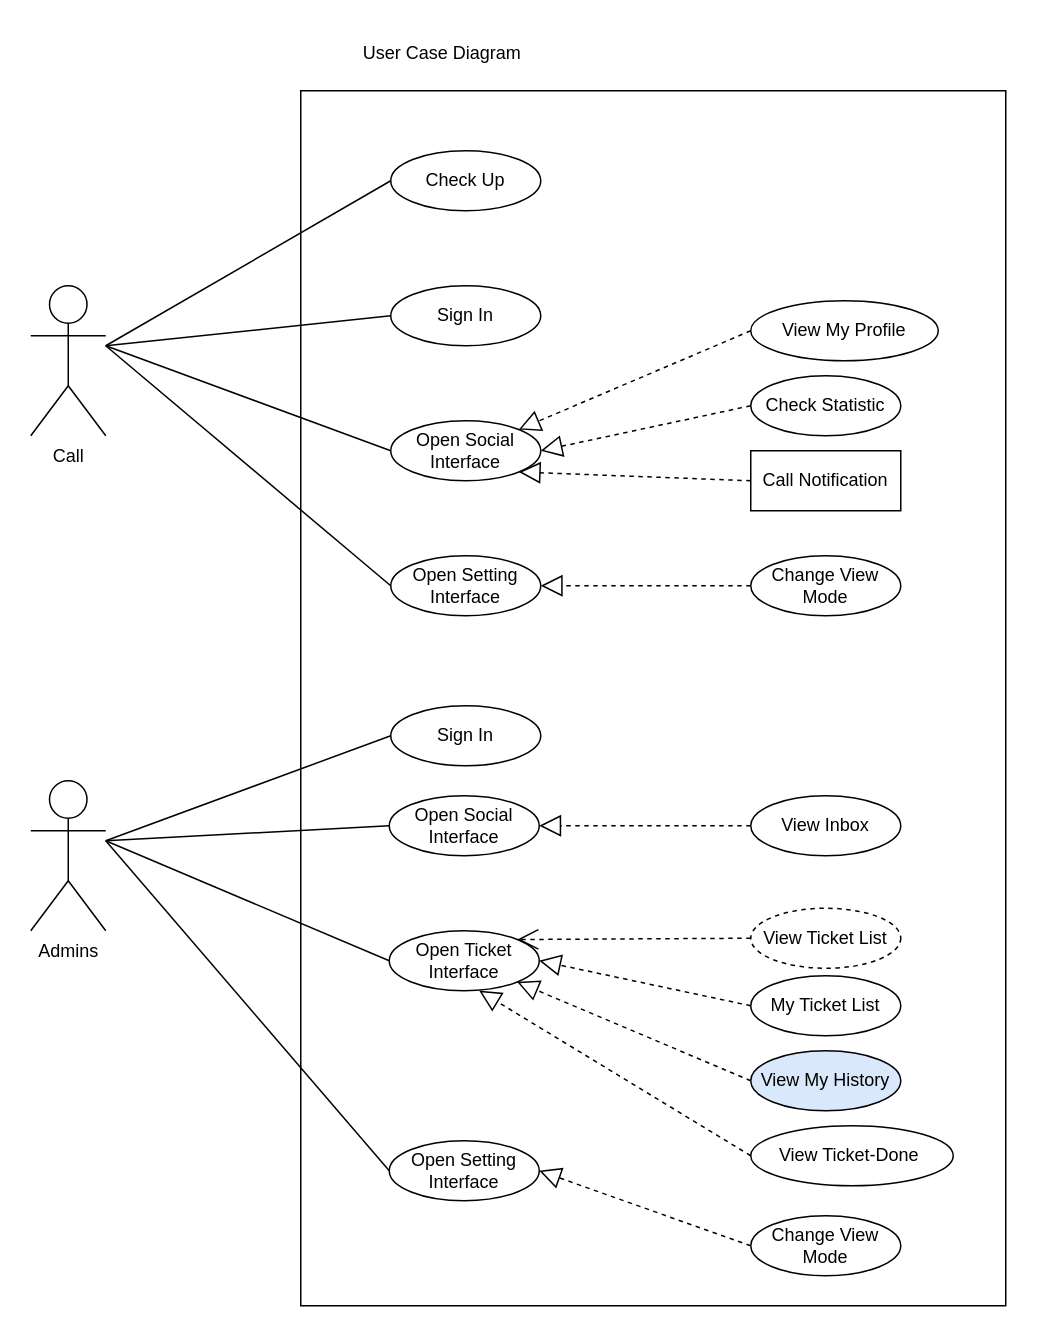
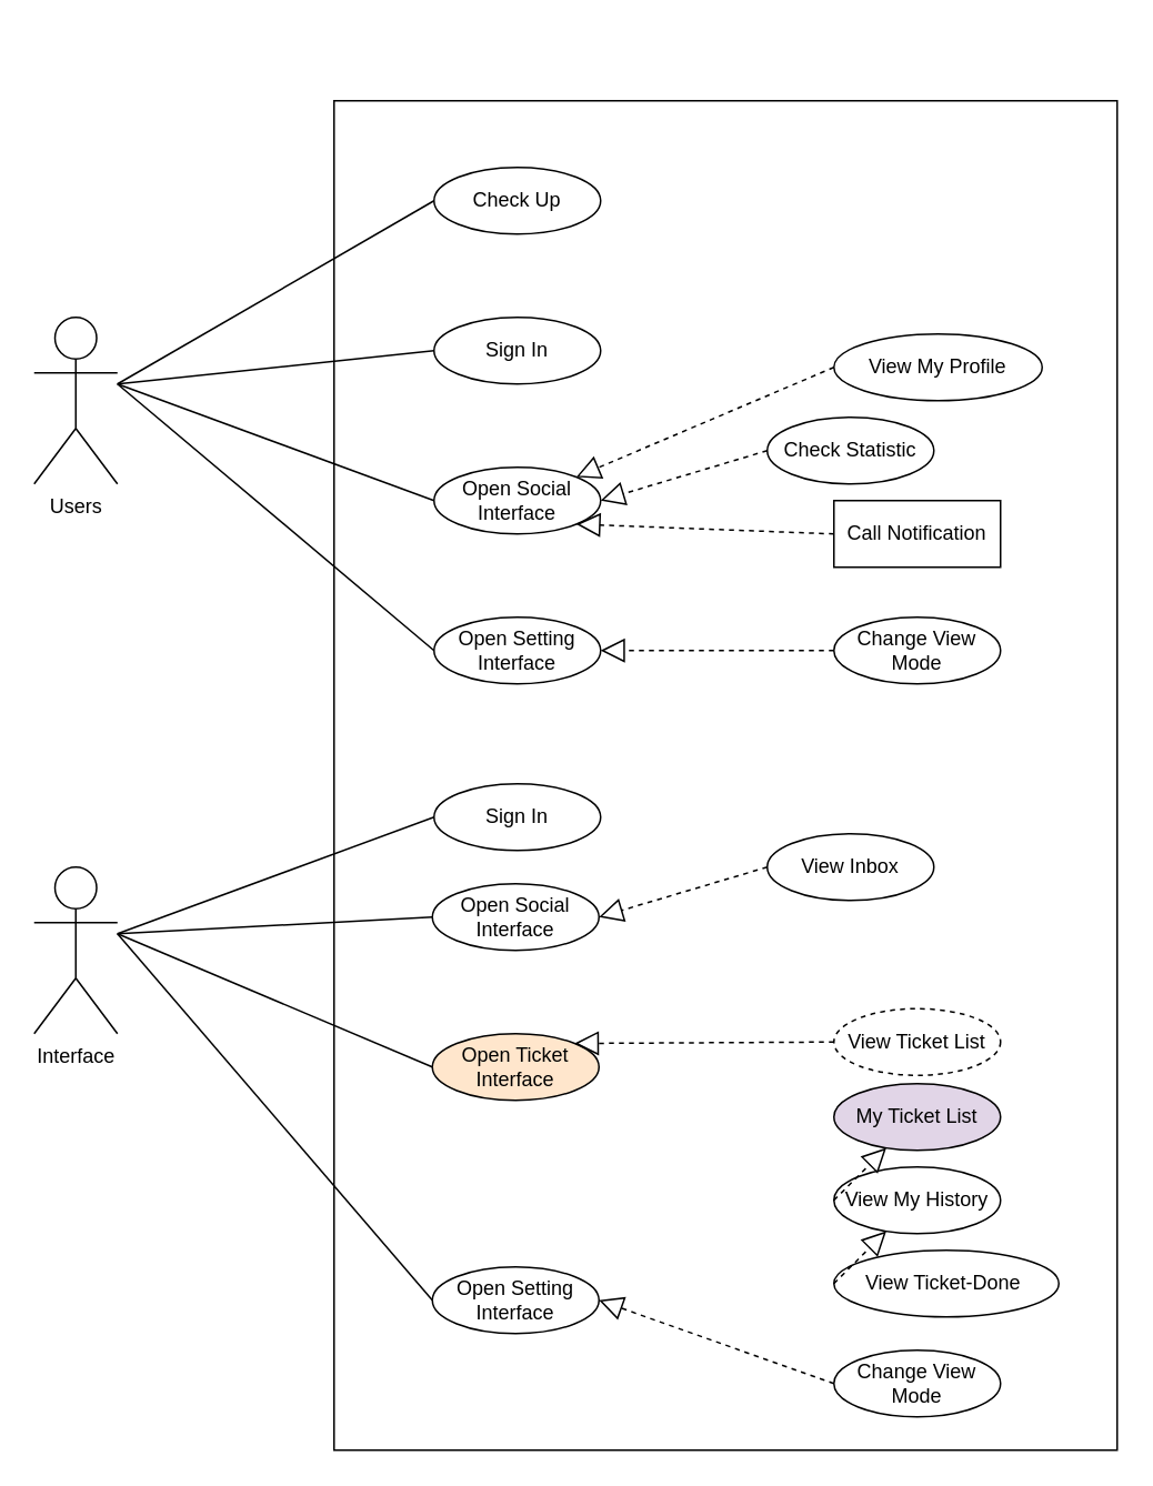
  <mxCell id="0" />
  <mxCell id="1" parent="0" />
  <mxCell id="2" value="" style="rounded=0;whiteSpace=wrap;html=1;hachureGap=4;fontFamily=Architects Daughter;fontSource=https%3A%2F%2Ffonts.googleapis.com%2Fcss%3Ffamily%3DArchitects%2BDaughter;labelBackgroundColor=none;" vertex="1" parent="1"><mxGeometry x="200" y="60" width="470" height="810" as="geometry" /></mxCell>
- <mxCell id="3" value="Call" style="shape=umlActor;verticalLabelPosition=bottom;verticalAlign=top;html=1;" vertex="1" parent="1"><mxGeometry x="20" y="190" width="50" height="100" as="geometry" /></mxCell>
- <mxCell id="4" value="Admins" style="shape=umlActor;verticalLabelPosition=bottom;verticalAlign=top;html=1;" vertex="1" parent="1"><mxGeometry x="20" y="520" width="50" height="100" as="geometry" /></mxCell>
+ <mxCell id="3" value="Users" style="shape=umlActor;verticalLabelPosition=bottom;verticalAlign=top;html=1;" vertex="1" parent="1"><mxGeometry x="20" y="190" width="50" height="100" as="geometry" /></mxCell>
+ <mxCell id="4" value="Interface" style="shape=umlActor;verticalLabelPosition=bottom;verticalAlign=top;html=1;" vertex="1" parent="1"><mxGeometry x="20" y="520" width="50" height="100" as="geometry" /></mxCell>
  <mxCell id="5" value="Check Up" style="ellipse;whiteSpace=wrap;html=1;" vertex="1" parent="1"><mxGeometry x="260" y="100" width="100" height="40" as="geometry" /></mxCell>
  <mxCell id="6" value="Sign In" style="ellipse;whiteSpace=wrap;html=1;" vertex="1" parent="1"><mxGeometry x="260" y="190" width="100" height="40" as="geometry" /></mxCell>
- <mxCell id="7" value="Open Ticket Interface" style="ellipse;whiteSpace=wrap;html=1;" vertex="1" parent="1"><mxGeometry x="259" y="620" width="100" height="40" as="geometry" /></mxCell>
+ <mxCell id="7" value="Open Ticket Interface" style="ellipse;whiteSpace=wrap;html=1;fillColor=#ffe6cc;" vertex="1" parent="1"><mxGeometry x="259" y="620" width="100" height="40" as="geometry" /></mxCell>
  <mxCell id="8" value="Open Setting Interface" style="ellipse;whiteSpace=wrap;html=1;" vertex="1" parent="1"><mxGeometry x="259" y="760" width="100" height="40" as="geometry" /></mxCell>
  <mxCell id="9" value="Open Setting Interface" style="ellipse;whiteSpace=wrap;html=1;" vertex="1" parent="1"><mxGeometry x="260" y="370" width="100" height="40" as="geometry" /></mxCell>
  <mxCell id="10" value="Sign In" style="ellipse;whiteSpace=wrap;html=1;" vertex="1" parent="1"><mxGeometry x="260" y="470" width="100" height="40" as="geometry" /></mxCell>
  <mxCell id="11" value="Open Social Interface" style="ellipse;whiteSpace=wrap;html=1;" vertex="1" parent="1"><mxGeometry x="260" y="280" width="100" height="40" as="geometry" /></mxCell>
  <mxCell id="12" value="Change View Mode" style="ellipse;whiteSpace=wrap;html=1;" vertex="1" parent="1"><mxGeometry x="500" y="370" width="100" height="40" as="geometry" /></mxCell>
  <mxCell id="13" value="View My Profile" style="ellipse;whiteSpace=wrap;html=1;" vertex="1" parent="1"><mxGeometry x="500" y="200" width="125" height="40" as="geometry" /></mxCell>
- <mxCell id="14" value="Check Statistic" style="ellipse;whiteSpace=wrap;html=1;" vertex="1" parent="1"><mxGeometry x="500" y="250" width="100" height="40" as="geometry" /></mxCell>
+ <mxCell id="14" value="Check Statistic" style="ellipse;whiteSpace=wrap;html=1;" vertex="1" parent="1"><mxGeometry x="460" y="250" width="100" height="40" as="geometry" /></mxCell>
  <mxCell id="15" value="Change View Mode" style="ellipse;whiteSpace=wrap;html=1;" vertex="1" parent="1"><mxGeometry x="500" y="810" width="100" height="40" as="geometry" /></mxCell>
  <mxCell id="16" value="Open Social Interface" style="ellipse;whiteSpace=wrap;html=1;" vertex="1" parent="1"><mxGeometry x="259" y="530" width="100" height="40" as="geometry" /></mxCell>
- <mxCell id="17" value="View Inbox" style="ellipse;whiteSpace=wrap;html=1;" vertex="1" parent="1"><mxGeometry x="500" y="530" width="100" height="40" as="geometry" /></mxCell>
+ <mxCell id="17" value="View Inbox" style="ellipse;whiteSpace=wrap;html=1;" vertex="1" parent="1"><mxGeometry x="460" y="500" width="100" height="40" as="geometry" /></mxCell>
  <mxCell id="18" value="View Ticket List" style="ellipse;whiteSpace=wrap;html=1;dashed=1;" vertex="1" parent="1"><mxGeometry x="500" y="605" width="100" height="40" as="geometry" /></mxCell>
- <mxCell id="19" value="My Ticket List" style="ellipse;whiteSpace=wrap;html=1;" vertex="1" parent="1"><mxGeometry x="500" y="650" width="100" height="40" as="geometry" /></mxCell>
- <mxCell id="20" value="View My History" style="ellipse;whiteSpace=wrap;html=1;fillColor=#dae8fc;" vertex="1" parent="1"><mxGeometry x="500" y="700" width="100" height="40" as="geometry" /></mxCell>
+ <mxCell id="19" value="My Ticket List" style="ellipse;whiteSpace=wrap;html=1;fillColor=#e1d5e7;" vertex="1" parent="1"><mxGeometry x="500" y="650" width="100" height="40" as="geometry" /></mxCell>
+ <mxCell id="20" value="View My History" style="ellipse;whiteSpace=wrap;html=1;" vertex="1" parent="1"><mxGeometry x="500" y="700" width="100" height="40" as="geometry" /></mxCell>
  <mxCell id="21" value="View Ticket-Done&amp;nbsp;" style="ellipse;whiteSpace=wrap;html=1;" vertex="1" parent="1"><mxGeometry x="500" y="750" width="135" height="40" as="geometry" /></mxCell>
  <mxCell id="22" value="" style="endArrow=none;html=1;rounded=0;entryX=0;entryY=0.5;entryDx=0;entryDy=0;" edge="1" parent="1" target="5"><mxGeometry width="50" height="50" relative="1" as="geometry"><mxPoint x="70" y="230" as="sourcePoint" /><mxPoint x="320" y="270" as="targetPoint" /></mxGeometry></mxCell>
  <mxCell id="23" value="" style="endArrow=none;html=1;rounded=0;entryX=0;entryY=0.5;entryDx=0;entryDy=0;" edge="1" parent="1" target="6"><mxGeometry width="50" height="50" relative="1" as="geometry"><mxPoint x="70" y="230" as="sourcePoint" /><mxPoint x="320" y="270" as="targetPoint" /></mxGeometry></mxCell>
  <mxCell id="24" value="" style="endArrow=none;html=1;rounded=0;entryX=0;entryY=0.5;entryDx=0;entryDy=0;" edge="1" parent="1" target="11"><mxGeometry width="50" height="50" relative="1" as="geometry"><mxPoint x="70" y="230" as="sourcePoint" /><mxPoint x="320" y="270" as="targetPoint" /></mxGeometry></mxCell>
  <mxCell id="25" value="" style="endArrow=none;html=1;rounded=0;entryX=0;entryY=0.5;entryDx=0;entryDy=0;" edge="1" parent="1" target="9"><mxGeometry width="50" height="50" relative="1" as="geometry"><mxPoint x="70" y="230" as="sourcePoint" /><mxPoint x="320" y="270" as="targetPoint" /></mxGeometry></mxCell>
  <mxCell id="26" value="" style="endArrow=block;dashed=1;endFill=0;endSize=12;html=1;rounded=0;exitX=0;exitY=0.5;exitDx=0;exitDy=0;entryX=1;entryY=0;entryDx=0;entryDy=0;" edge="1" parent="1" source="13" target="11"><mxGeometry width="160" relative="1" as="geometry"><mxPoint x="210" y="300" as="sourcePoint" /><mxPoint x="370" y="300" as="targetPoint" /></mxGeometry></mxCell>
  <mxCell id="27" value="" style="endArrow=block;dashed=1;endFill=0;endSize=12;html=1;rounded=0;exitX=0;exitY=0.5;exitDx=0;exitDy=0;" edge="1" parent="1" source="14"><mxGeometry width="160" relative="1" as="geometry"><mxPoint x="210" y="300" as="sourcePoint" /><mxPoint x="360" y="300" as="targetPoint" /></mxGeometry></mxCell>
  <mxCell id="28" value="" style="endArrow=block;dashed=1;endFill=0;endSize=12;html=1;rounded=0;exitX=0;exitY=0.5;exitDx=0;exitDy=0;entryX=1;entryY=0.5;entryDx=0;entryDy=0;" edge="1" parent="1" source="12" target="9"><mxGeometry width="160" relative="1" as="geometry"><mxPoint x="210" y="300" as="sourcePoint" /><mxPoint x="370" y="300" as="targetPoint" /></mxGeometry></mxCell>
  <mxCell id="29" value="" style="endArrow=none;html=1;rounded=0;entryX=0;entryY=0.5;entryDx=0;entryDy=0;" edge="1" parent="1" target="10"><mxGeometry width="50" height="50" relative="1" as="geometry"><mxPoint x="70" y="560" as="sourcePoint" /><mxPoint x="320" y="670" as="targetPoint" /></mxGeometry></mxCell>
  <mxCell id="30" value="" style="endArrow=none;html=1;rounded=0;entryX=0;entryY=0.5;entryDx=0;entryDy=0;" edge="1" parent="1" target="16"><mxGeometry width="50" height="50" relative="1" as="geometry"><mxPoint x="70" y="560" as="sourcePoint" /><mxPoint x="320" y="670" as="targetPoint" /></mxGeometry></mxCell>
  <mxCell id="31" value="" style="endArrow=none;html=1;rounded=0;entryX=0;entryY=0.5;entryDx=0;entryDy=0;" edge="1" parent="1" target="7"><mxGeometry width="50" height="50" relative="1" as="geometry"><mxPoint x="70" y="560" as="sourcePoint" /><mxPoint x="320" y="670" as="targetPoint" /></mxGeometry></mxCell>
  <mxCell id="32" value="" style="endArrow=none;html=1;rounded=0;entryX=0;entryY=0.5;entryDx=0;entryDy=0;" edge="1" parent="1" target="8"><mxGeometry width="50" height="50" relative="1" as="geometry"><mxPoint x="70" y="560" as="sourcePoint" /><mxPoint x="320" y="670" as="targetPoint" /></mxGeometry></mxCell>
  <mxCell id="33" value="" style="endArrow=block;dashed=1;endFill=0;endSize=12;html=1;rounded=0;exitX=0;exitY=0.5;exitDx=0;exitDy=0;entryX=1;entryY=0.5;entryDx=0;entryDy=0;" edge="1" parent="1" source="17" target="16"><mxGeometry width="160" relative="1" as="geometry"><mxPoint x="210" y="700" as="sourcePoint" /><mxPoint x="370" y="700" as="targetPoint" /></mxGeometry></mxCell>
- <mxCell id="34" value="" style="endArrow=open;dashed=1;endFill=0;endSize=12;html=1;rounded=0;entryX=1;entryY=0;entryDx=0;entryDy=0;exitX=0;exitY=0.5;exitDx=0;exitDy=0;" edge="1" parent="1" source="18" target="7"><mxGeometry width="160" relative="1" as="geometry"><mxPoint x="210" y="700" as="sourcePoint" /><mxPoint x="370" y="700" as="targetPoint" /></mxGeometry></mxCell>
- <mxCell id="35" value="" style="endArrow=block;dashed=1;endFill=0;endSize=12;html=1;rounded=0;exitX=0;exitY=0.5;exitDx=0;exitDy=0;entryX=1;entryY=0.5;entryDx=0;entryDy=0;" edge="1" parent="1" source="19" target="7"><mxGeometry width="160" relative="1" as="geometry"><mxPoint x="210" y="700" as="sourcePoint" /><mxPoint x="370" y="700" as="targetPoint" /></mxGeometry></mxCell>
- <mxCell id="36" value="" style="endArrow=block;dashed=1;endFill=0;endSize=12;html=1;rounded=0;exitX=0;exitY=0.5;exitDx=0;exitDy=0;entryX=1;entryY=1;entryDx=0;entryDy=0;" edge="1" parent="1" source="20" target="7"><mxGeometry width="160" relative="1" as="geometry"><mxPoint x="210" y="700" as="sourcePoint" /><mxPoint x="370" y="700" as="targetPoint" /></mxGeometry></mxCell>
- <mxCell id="37" value="" style="endArrow=block;dashed=1;endFill=0;endSize=12;html=1;rounded=0;exitX=0;exitY=0.5;exitDx=0;exitDy=0;entryX=0.6;entryY=1;entryDx=0;entryDy=0;entryPerimeter=0;" edge="1" parent="1" source="21" target="7"><mxGeometry width="160" relative="1" as="geometry"><mxPoint x="210" y="700" as="sourcePoint" /><mxPoint x="370" y="700" as="targetPoint" /></mxGeometry></mxCell>
+ <mxCell id="34" value="" style="endArrow=block;dashed=1;endFill=0;endSize=12;html=1;rounded=0;entryX=1;entryY=0;entryDx=0;entryDy=0;exitX=0;exitY=0.5;exitDx=0;exitDy=0;" edge="1" parent="1" source="18" target="7"><mxGeometry width="160" relative="1" as="geometry"><mxPoint x="210" y="700" as="sourcePoint" /><mxPoint x="370" y="700" as="targetPoint" /></mxGeometry></mxCell>
+ <mxCell id="36" value="" style="endArrow=block;dashed=1;endFill=0;endSize=12;html=1;rounded=0;exitX=0;exitY=0.5;exitDx=0;exitDy=0;" edge="1" parent="1" source="20" target="19"><mxGeometry width="160" relative="1" as="geometry"><mxPoint x="210" y="700" as="sourcePoint" /><mxPoint x="370" y="700" as="targetPoint" /></mxGeometry></mxCell>
+ <mxCell id="37" value="" style="endArrow=block;dashed=1;endFill=0;endSize=12;html=1;rounded=0;exitX=0;exitY=0.5;exitDx=0;exitDy=0;" edge="1" parent="1" source="21" target="20"><mxGeometry width="160" relative="1" as="geometry"><mxPoint x="210" y="700" as="sourcePoint" /><mxPoint x="370" y="700" as="targetPoint" /></mxGeometry></mxCell>
  <mxCell id="38" value="" style="endArrow=block;dashed=1;endFill=0;endSize=12;html=1;rounded=0;exitX=0;exitY=0.5;exitDx=0;exitDy=0;entryX=1;entryY=0.5;entryDx=0;entryDy=0;" edge="1" parent="1" source="15" target="8"><mxGeometry width="160" relative="1" as="geometry"><mxPoint x="210" y="700" as="sourcePoint" /><mxPoint x="370" y="700" as="targetPoint" /></mxGeometry></mxCell>
- <mxCell id="39" value="User Case Diagram" style="text;html=1;align=center;verticalAlign=middle;resizable=0;points=[];autosize=1;strokeColor=none;fillColor=none;" vertex="1" parent="1"><mxGeometry x="229" width="130" height="30" as="geometry" y="20" /></mxCell>
  <mxCell id="40" value="Call Notification" style="whiteSpace=wrap;html=1;rounded=0;" vertex="1" parent="1"><mxGeometry x="500" y="300" width="100" height="40" as="geometry" /></mxCell>
  <mxCell id="41" value="" style="endArrow=block;dashed=1;endFill=0;endSize=12;html=1;rounded=0;exitX=0;exitY=0.5;exitDx=0;exitDy=0;entryX=1;entryY=1;entryDx=0;entryDy=0;" edge="1" parent="1" source="40" target="11"><mxGeometry width="160" relative="1" as="geometry"><mxPoint x="510" y="280" as="sourcePoint" /><mxPoint x="370" y="310" as="targetPoint" /></mxGeometry></mxCell>
